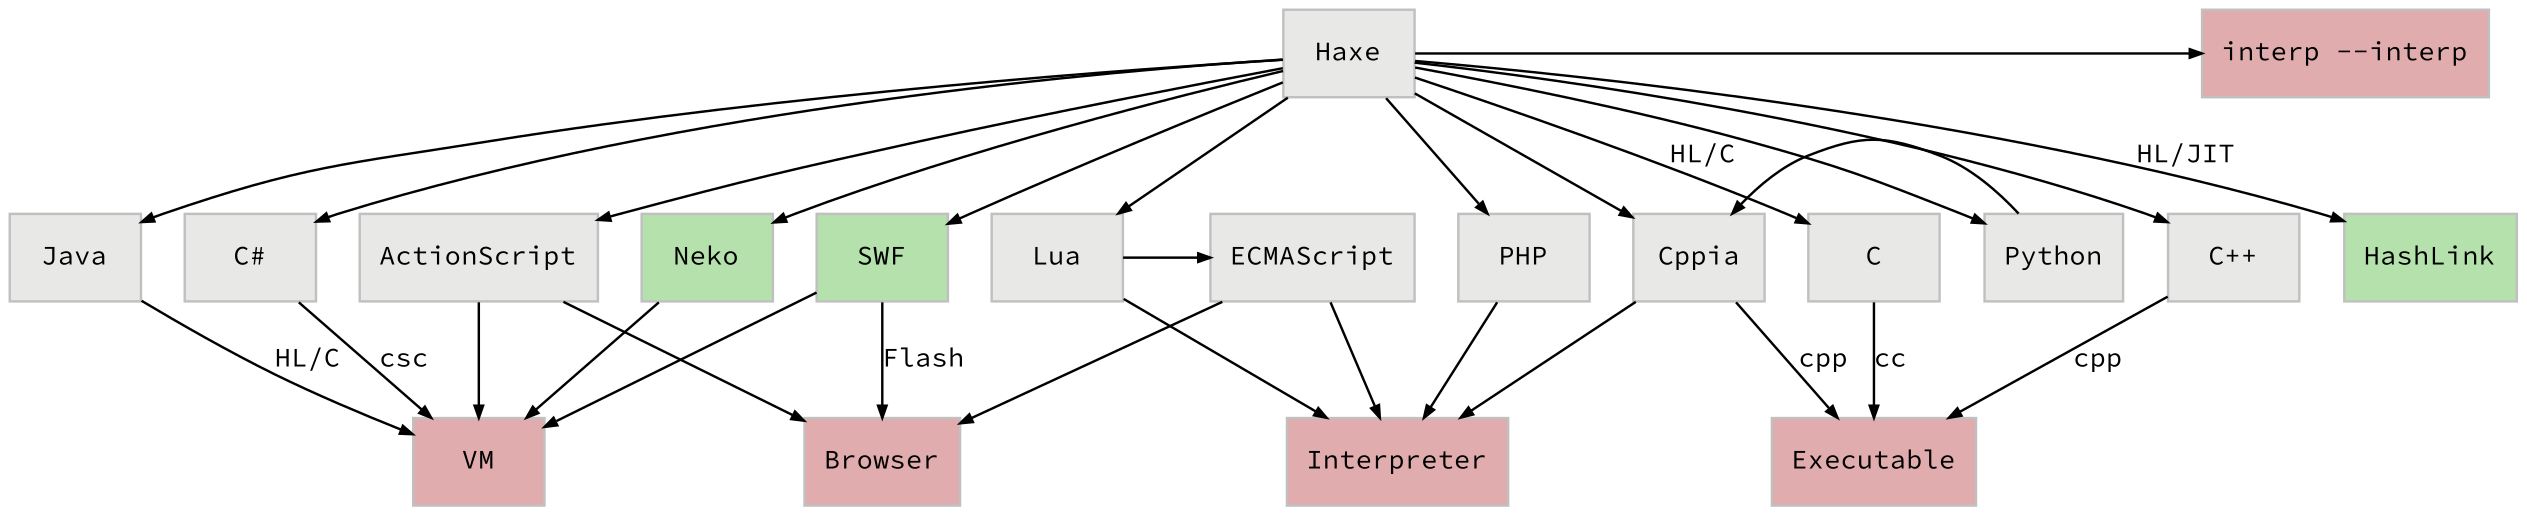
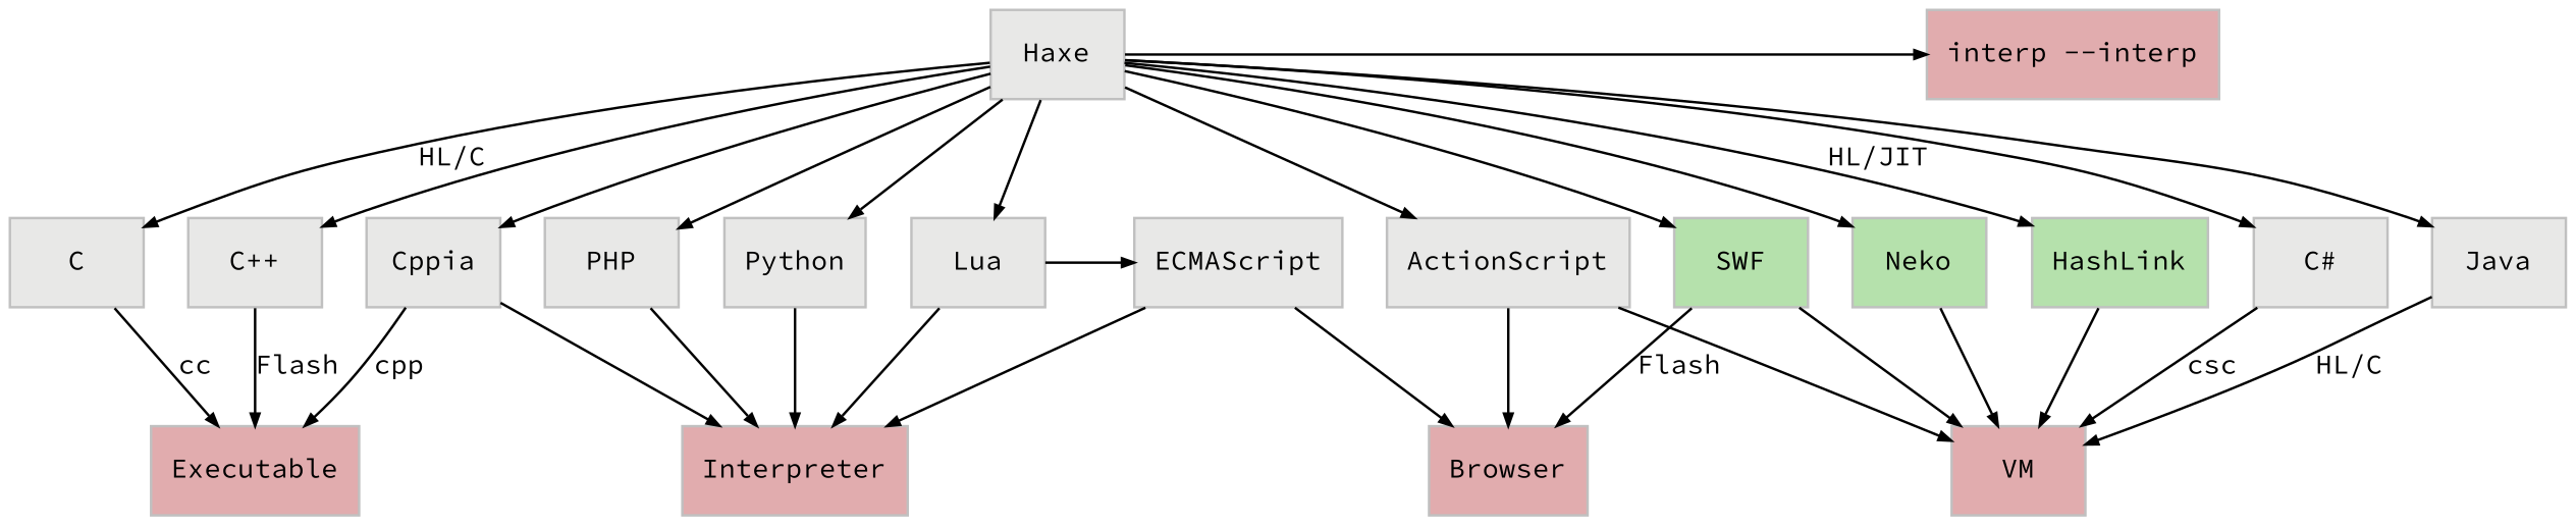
  digraph {
    fontname="Source Code Pro"
    node [color=gray fillcolor="#E8E8E7" fontname="Source Code Pro" fontsize=11 shape=box style=filled]
    edge [arrowsize=0.5 fontname="Source Code Pro" fontsize=11]
    n1 [fillcolor="#E1ACAE" label="interp --interp"]
    Haxe
    ActionScript
    C
    "C++"
    Cppia
    "C#"
    ECMAScript
    Java
    Lua
    PHP
    Python
    Neko [fillcolor="#B5E1AC"]
    HashLink [fillcolor="#B5E1AC"]
    SWF [fillcolor="#B5E1AC"]
    VM [fillcolor="#E1ACAE"]
    Executable [fillcolor="#E1ACAE"]
    Browser [fillcolor="#E1ACAE"]
    Interpreter [fillcolor="#E1ACAE"]
    subgraph sub_1 {
      rank=same
      n1
      Haxe
    }
    subgraph sub_2 {
      rank=same
      ActionScript
      C
      "C++"
      Cppia
      "C#"
      ECMAScript
      Java
      Lua
      PHP
      Python
    }
    subgraph sub_3 {
      rank=same
      Neko
      HashLink
      SWF
    }
    subgraph sub_4 {
      rank=same
      VM
      Executable
      Browser
      Interpreter
    }
    Haxe -> n1 [minlen=9.0]
    Haxe -> ActionScript
    Haxe -> C [label="HL/C"]
    Haxe -> "C++"
    Haxe -> Cppia
    Haxe -> "C#"
    Haxe -> Java
    Haxe -> Lua
    Haxe -> PHP
    Haxe -> Python
    Haxe -> Neko
    Haxe -> HashLink [label="HL/JIT"]
    Haxe -> SWF
    ActionScript -> VM
    ActionScript -> Browser
    C -> Executable [label=cc]
-   "C++" -> Executable [label=cpp]
+   "C++" -> Executable [label=Flash]
    Cppia -> Executable [label=cpp]
    Cppia -> Interpreter
    "C#" -> VM [label=csc]
    ECMAScript -> Browser
    ECMAScript -> Interpreter
    Java -> VM [label="HL/C"]
    Lua -> ECMAScript
    Lua -> Interpreter
    PHP -> Interpreter
-   Python -> Cppia
+   Python -> Interpreter
    Neko -> VM
+   HashLink -> VM
    SWF -> VM
    SWF -> Browser [label=Flash]
  }
